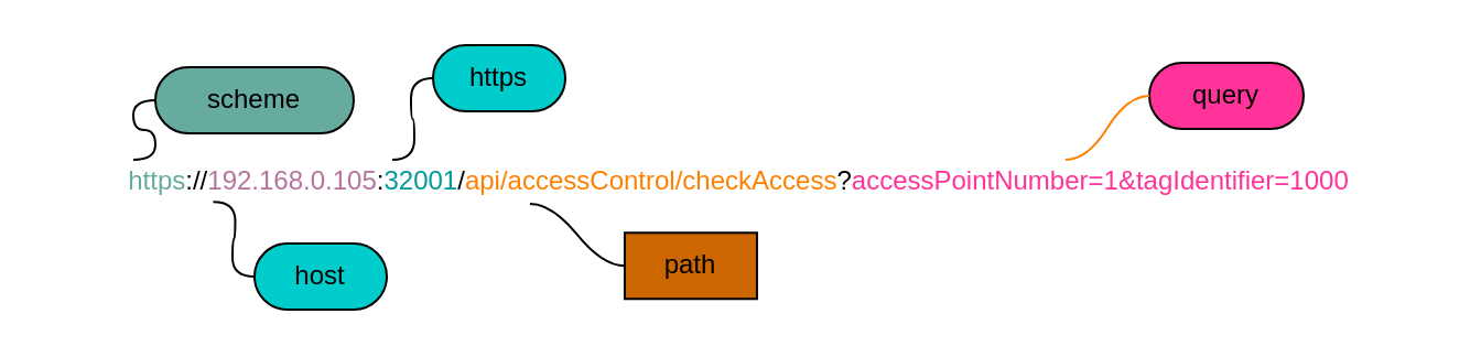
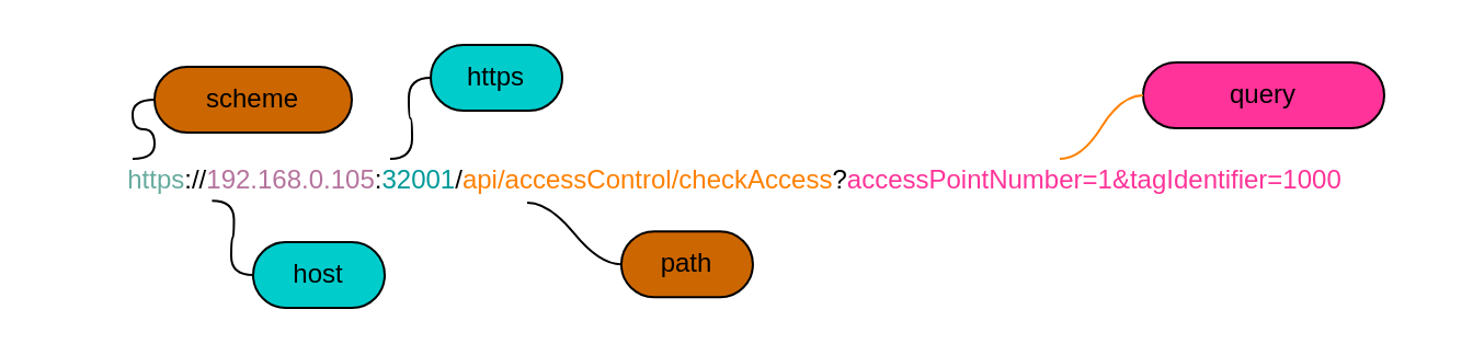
  <mxCell id="0" />
  <mxCell id="1" parent="0" />
  <mxCell id="2" value="&lt;p&gt;&lt;span&gt;&lt;font color=&quot;#67AB9F&quot;&gt;https&lt;/font&gt;://&lt;font color=&quot;#B5739D&quot;&gt;192.168.0.105&lt;/font&gt;:&lt;font color=&quot;#009999&quot;&gt;32001&lt;/font&gt;/&lt;font color=&quot;#FF8000&quot;&gt;api/accessControl/checkAccess&lt;/font&gt;?&lt;font color=&quot;#FF3399&quot;&gt;accessPointNumber=1&amp;amp;tagIdentifier=1000&lt;/font&gt;&lt;/span&gt;&lt;/p&gt;" style="text;html=1;strokeColor=none;fillColor=none;align=center;verticalAlign=middle;whiteSpace=wrap;rounded=0;" vertex="1" parent="1"><mxGeometry x="20" y="72" width="630" height="20" as="geometry" /></mxCell>
- <mxCell id="3" value="scheme" style="whiteSpace=wrap;html=1;rounded=1;arcSize=50;align=center;verticalAlign=middle;container=1;recursiveResize=0;strokeWidth=1;autosize=1;spacing=4;treeFolding=1;treeMoving=1;fillColor=#67AB9F;" vertex="1" parent="1"><mxGeometry x="70" y="30" width="90" height="30" as="geometry" /></mxCell>
+ <mxCell id="3" value="scheme" style="whiteSpace=wrap;html=1;rounded=1;arcSize=50;align=center;verticalAlign=middle;container=1;recursiveResize=0;strokeWidth=1;autosize=1;spacing=4;treeFolding=1;treeMoving=1;fillColor=#cc6600;" vertex="1" parent="1"><mxGeometry x="70" y="30" width="90" height="30" as="geometry" /></mxCell>
  <mxCell id="4" value="" style="edgeStyle=entityRelationEdgeStyle;startArrow=none;endArrow=none;segment=10;curved=1;" edge="1" target="3" parent="1"><mxGeometry relative="1" as="geometry"><mxPoint x="60" y="72" as="sourcePoint" /></mxGeometry></mxCell>
  <mxCell id="5" value="host" style="whiteSpace=wrap;html=1;rounded=1;arcSize=50;align=center;verticalAlign=middle;container=1;recursiveResize=0;strokeWidth=1;autosize=1;spacing=4;treeFolding=1;treeMoving=1;fillColor=#00cccc;" vertex="1" parent="1"><mxGeometry x="115" y="110" width="60" height="30" as="geometry" /></mxCell>
  <mxCell id="6" value="" style="edgeStyle=entityRelationEdgeStyle;startArrow=none;endArrow=none;segment=10;curved=1;exitX=0.121;exitY=0.955;exitDx=0;exitDy=0;exitPerimeter=0;" edge="1" target="5" parent="1" source="2"><mxGeometry relative="1" as="geometry"><mxPoint x="80" y="152" as="sourcePoint" /></mxGeometry></mxCell>
  <mxCell id="7" value="&lt;div&gt;https&lt;/div&gt;" style="whiteSpace=wrap;html=1;rounded=1;arcSize=50;align=center;verticalAlign=middle;container=1;recursiveResize=0;strokeWidth=1;autosize=1;spacing=4;treeFolding=1;treeMoving=1;fillColor=#00CCCC;" vertex="1" parent="1"><mxGeometry x="196" y="20" width="60" height="30" as="geometry" /></mxCell>
  <mxCell id="8" value="" style="edgeStyle=entityRelationEdgeStyle;startArrow=none;endArrow=none;segment=10;curved=1;exitX=0.25;exitY=0;exitDx=0;exitDy=0;" edge="1" target="7" parent="1" source="2"><mxGeometry relative="1" as="geometry"><mxPoint x="180" y="62" as="sourcePoint" /></mxGeometry></mxCell>
- <mxCell id="9" value="&lt;div&gt;path&lt;/div&gt;" style="whiteSpace=wrap;html=1;arcSize=50;align=center;verticalAlign=middle;container=1;recursiveResize=0;strokeWidth=1;autosize=1;spacing=4;treeFolding=1;treeMoving=1;fillColor=#CC6600;rounded=0;" vertex="1" parent="1"><mxGeometry x="282.97" y="105.14" width="60" height="30" as="geometry" /></mxCell>
+ <mxCell id="9" value="&lt;div&gt;path&lt;/div&gt;" style="whiteSpace=wrap;html=1;rounded=1;arcSize=50;align=center;verticalAlign=middle;container=1;recursiveResize=0;strokeWidth=1;autosize=1;spacing=4;treeFolding=1;treeMoving=1;fillColor=#CC6600;" vertex="1" parent="1"><mxGeometry x="282.97" y="105.14" width="60" height="30" as="geometry" /></mxCell>
  <mxCell id="10" value="" style="edgeStyle=entityRelationEdgeStyle;startArrow=none;endArrow=none;segment=10;curved=1;" edge="1" target="9" parent="1"><mxGeometry relative="1" as="geometry"><mxPoint x="240" y="92" as="sourcePoint" /></mxGeometry></mxCell>
- <mxCell id="11" value="query" style="whiteSpace=wrap;html=1;rounded=1;arcSize=50;align=center;verticalAlign=middle;container=1;recursiveResize=0;strokeWidth=1;autosize=1;spacing=4;treeFolding=1;treeMoving=1;fillColor=#FF3399;" vertex="1" parent="1"><mxGeometry x="521" y="28" width="70" height="30" as="geometry" /></mxCell>
+ <mxCell id="11" value="query" style="whiteSpace=wrap;html=1;rounded=1;arcSize=50;align=center;verticalAlign=middle;container=1;recursiveResize=0;strokeWidth=1;autosize=1;spacing=4;treeFolding=1;treeMoving=1;fillColor=#FF3399;" vertex="1" parent="1"><mxGeometry x="521" y="28" width="110" height="30" as="geometry" /></mxCell>
  <mxCell id="12" value="" style="edgeStyle=entityRelationEdgeStyle;startArrow=none;endArrow=none;segment=10;curved=1;strokeColor=#FF8000;" edge="1" target="11" parent="1"><mxGeometry relative="1" as="geometry"><mxPoint x="483" y="72" as="sourcePoint" /></mxGeometry></mxCell>
